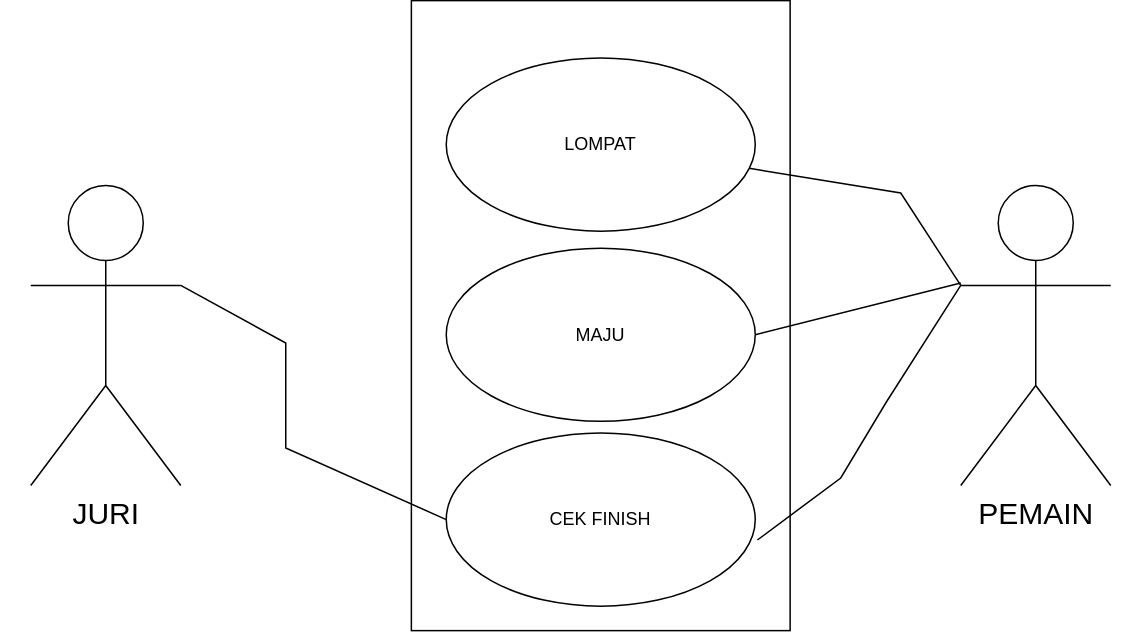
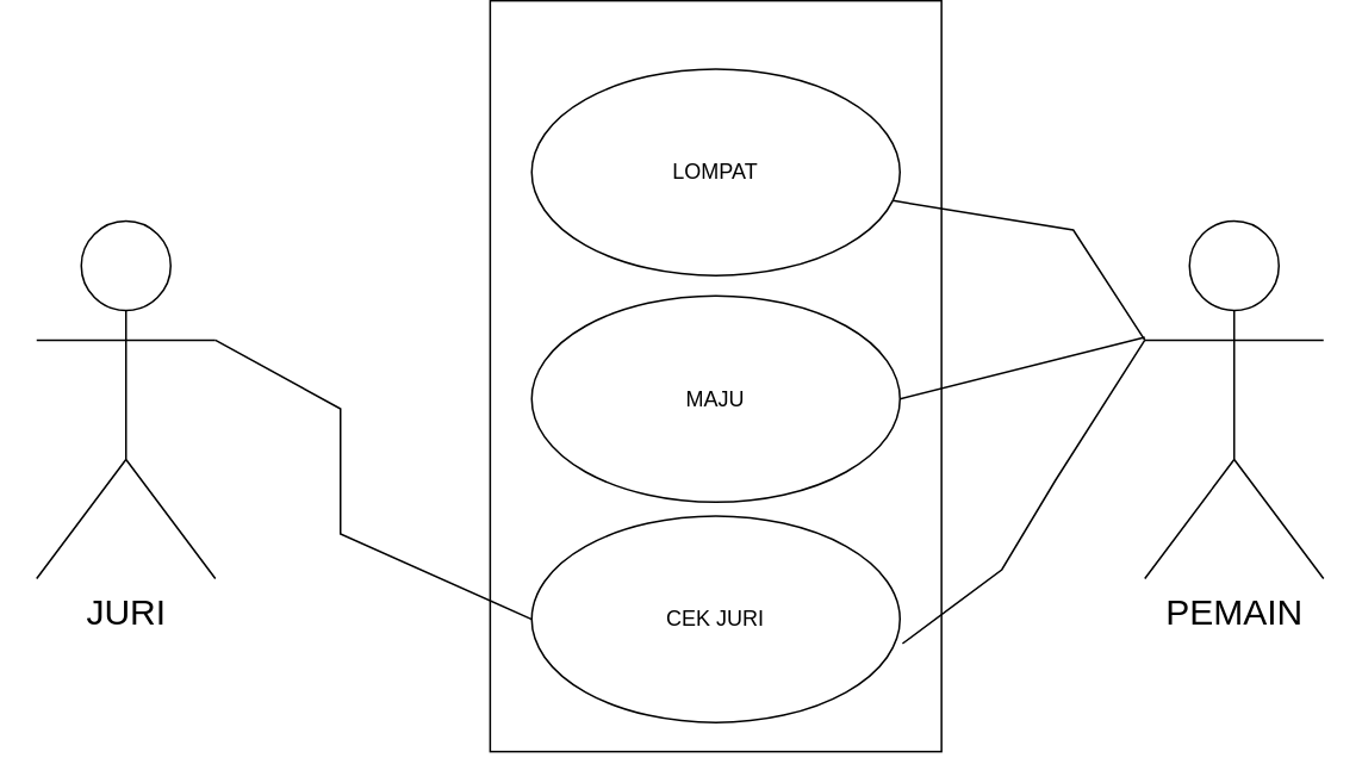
  <mxCell id="0" />
  <mxCell id="1" parent="0" />
  <mxCell id="2" value="" style="rounded=0;whiteSpace=wrap;html=1;rotation=-90;" vertex="1" parent="1"><mxGeometry x="190" y="65.5" width="420" height="252.5" as="geometry" /></mxCell>
  <mxCell id="3" value="JURI" style="shape=umlActor;verticalLabelPosition=bottom;verticalAlign=top;html=1;outlineConnect=0;fontSize=20;" vertex="1" parent="1"><mxGeometry x="20" y="105" width="100" height="200" as="geometry" /></mxCell>
  <mxCell id="4" value="PEMAIN" style="shape=umlActor;verticalLabelPosition=bottom;verticalAlign=top;html=1;outlineConnect=0;fontSize=20;" vertex="1" parent="1"><mxGeometry x="640" y="105" width="100" height="200" as="geometry" /></mxCell>
  <mxCell id="5" value="LOMPAT" style="ellipse;whiteSpace=wrap;html=1;" vertex="1" parent="1"><mxGeometry x="297" y="20" width="206" height="115.44" as="geometry" /></mxCell>
  <mxCell id="6" value="MAJU" style="ellipse;whiteSpace=wrap;html=1;" vertex="1" parent="1"><mxGeometry x="297" y="146.78" width="206" height="115.44" as="geometry" /></mxCell>
- <mxCell id="7" value="CEK FINISH" style="ellipse;whiteSpace=wrap;html=1;" vertex="1" parent="1"><mxGeometry x="297" y="270" width="206" height="115.44" as="geometry" /></mxCell>
+ <mxCell id="7" value="CEK JURI" style="ellipse;whiteSpace=wrap;html=1;" vertex="1" parent="1"><mxGeometry x="297" y="270" width="206" height="115.44" as="geometry" /></mxCell>
  <mxCell id="8" value="" style="endArrow=none;html=1;rounded=0;exitX=1;exitY=0.333;exitDx=0;exitDy=0;exitPerimeter=0;entryX=0;entryY=0.5;entryDx=0;entryDy=0;" edge="1" parent="1" source="3" target="7"><mxGeometry width="50" height="50" relative="1" as="geometry"><mxPoint x="390" y="220" as="sourcePoint" /><mxPoint x="290" y="310" as="targetPoint" /><Array as="points"><mxPoint x="190" y="210" /><mxPoint x="190" y="280" /></Array></mxGeometry></mxCell>
  <mxCell id="9" value="" style="endArrow=none;html=1;rounded=0;entryX=0;entryY=0.333;entryDx=0;entryDy=0;entryPerimeter=0;" edge="1" parent="1" source="5" target="4"><mxGeometry width="50" height="50" relative="1" as="geometry"><mxPoint x="390" y="220" as="sourcePoint" /><mxPoint x="630" y="160" as="targetPoint" /><Array as="points"><mxPoint x="600" y="110" /></Array></mxGeometry></mxCell>
  <mxCell id="10" value="" style="endArrow=none;html=1;rounded=0;exitX=1;exitY=0.5;exitDx=0;exitDy=0;" edge="1" parent="1" source="6"><mxGeometry width="50" height="50" relative="1" as="geometry"><mxPoint x="497" y="119" as="sourcePoint" /><mxPoint x="640" y="170" as="targetPoint" /><Array as="points" /></mxGeometry></mxCell>
  <mxCell id="11" value="" style="endArrow=none;html=1;rounded=0;exitX=1.007;exitY=0.618;exitDx=0;exitDy=0;exitPerimeter=0;entryX=0;entryY=0.333;entryDx=0;entryDy=0;entryPerimeter=0;" edge="1" parent="1" source="7" target="4"><mxGeometry width="50" height="50" relative="1" as="geometry"><mxPoint x="600" y="360" as="sourcePoint" /><mxPoint x="580" y="220" as="targetPoint" /><Array as="points"><mxPoint x="560" y="300" /><mxPoint x="590" y="250" /></Array></mxGeometry></mxCell>
